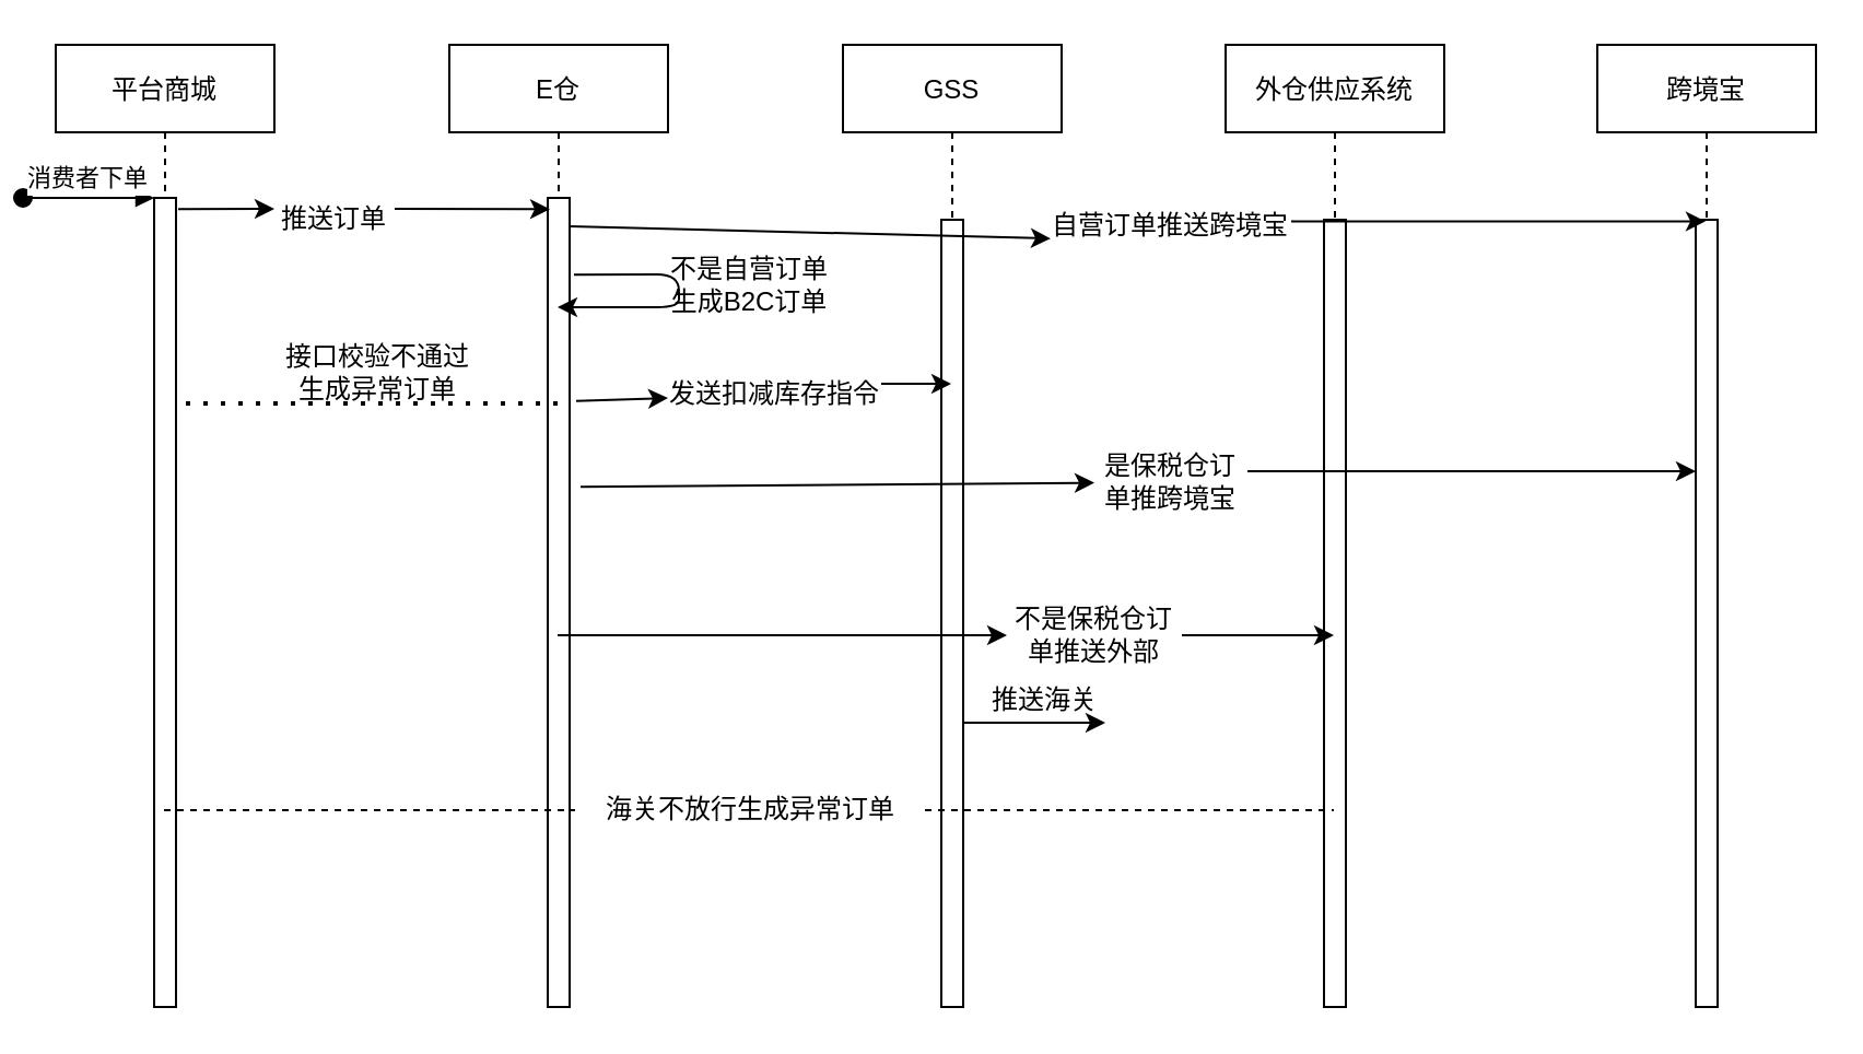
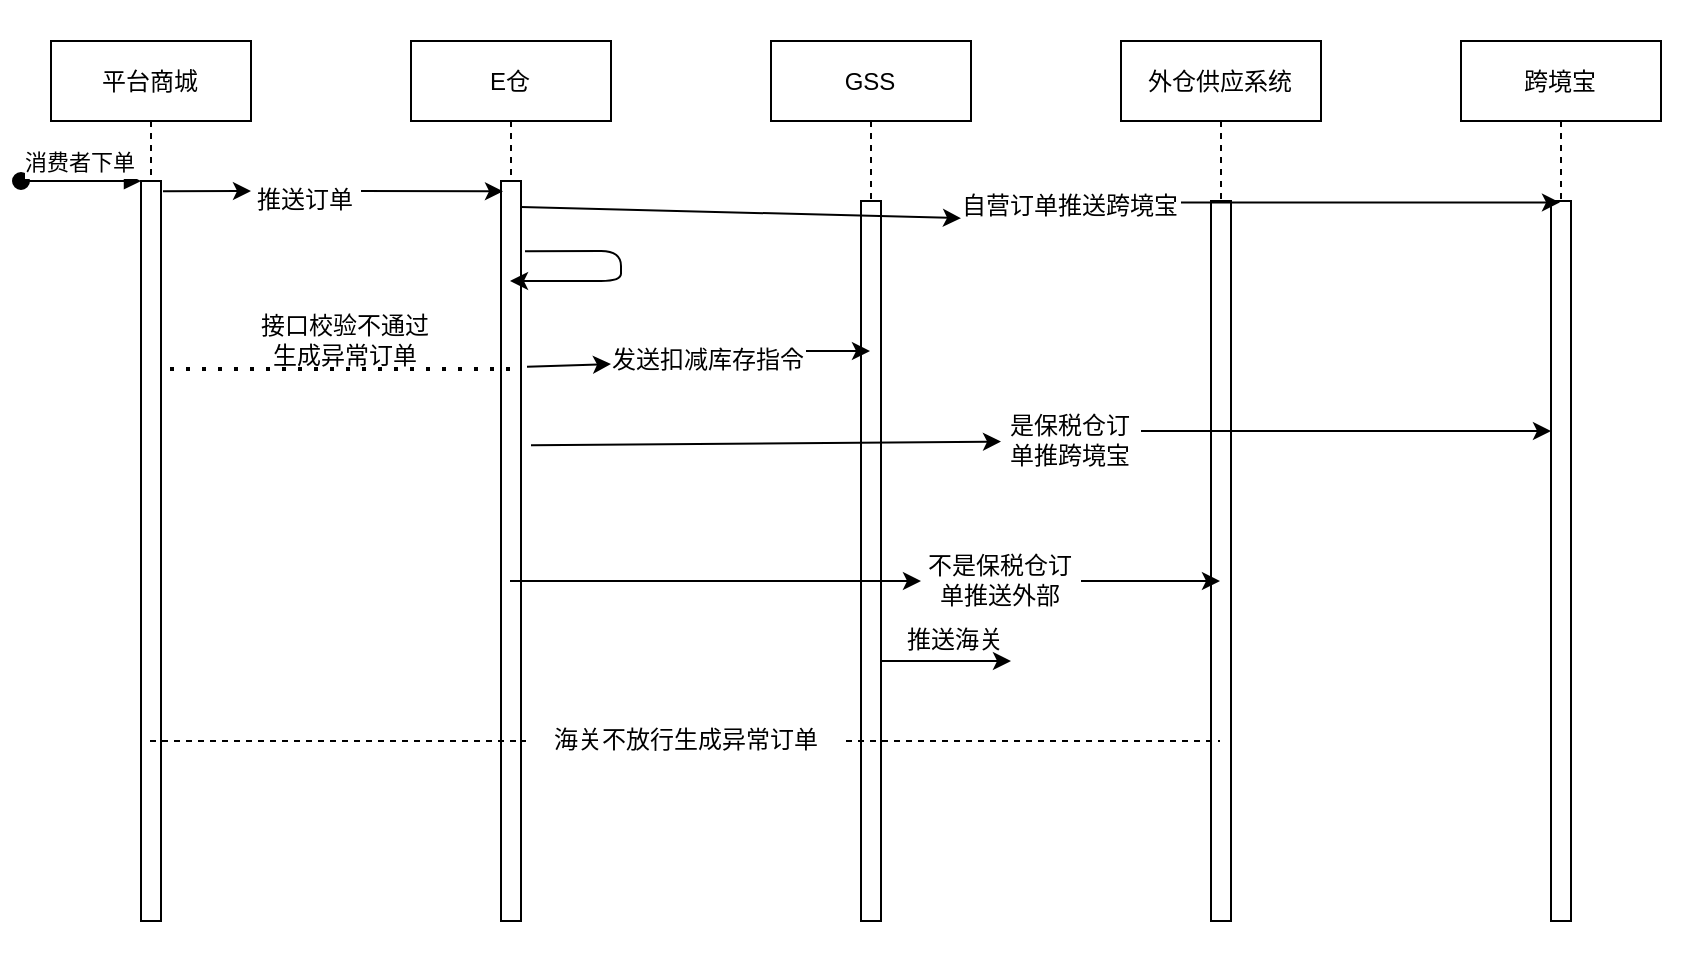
  <mxCell id="0" />
  <mxCell id="1" parent="0" />
  <mxCell id="2" value="平台商城" style="shape=umlLifeline;perimeter=lifelinePerimeter;container=1;collapsible=0;recursiveResize=0;rounded=0;shadow=0;strokeWidth=1;" parent="1" vertex="1"><mxGeometry x="20" y="20" width="100" height="440" as="geometry" /></mxCell>
  <mxCell id="3" value="" style="points=[];perimeter=orthogonalPerimeter;rounded=0;shadow=0;strokeWidth=1;" parent="2" vertex="1"><mxGeometry x="45" y="70" width="10" height="370" as="geometry" /></mxCell>
  <mxCell id="4" value="消费者下单" style="verticalAlign=bottom;startArrow=oval;endArrow=block;startSize=8;shadow=0;strokeWidth=1;" parent="2" target="3" edge="1"><mxGeometry relative="1" as="geometry"><mxPoint x="-15" y="70" as="sourcePoint" /><mxPoint x="25" y="70" as="targetPoint" /></mxGeometry></mxCell>
  <mxCell id="5" value=":Object" style="shape=umlLifeline;perimeter=lifelinePerimeter;container=1;collapsible=0;recursiveResize=0;rounded=0;shadow=0;strokeWidth=1;" parent="1" vertex="1"><mxGeometry x="200" y="20" width="100" height="300" as="geometry" /></mxCell>
  <mxCell id="6" value="" style="points=[];perimeter=orthogonalPerimeter;rounded=0;shadow=0;strokeWidth=1;" parent="5" vertex="1"><mxGeometry x="45" y="80" width="10" height="160" as="geometry" /></mxCell>
  <mxCell id="7" value="E仓" style="shape=umlLifeline;perimeter=lifelinePerimeter;container=1;collapsible=0;recursiveResize=0;rounded=0;shadow=0;strokeWidth=1;" vertex="1" parent="1"><mxGeometry x="200" y="20" width="100" height="300" as="geometry" /></mxCell>
  <mxCell id="8" value="" style="points=[];perimeter=orthogonalPerimeter;rounded=0;shadow=0;strokeWidth=1;" vertex="1" parent="7"><mxGeometry x="45" y="80" width="10" height="160" as="geometry" /></mxCell>
  <mxCell id="9" value="" style="points=[];perimeter=orthogonalPerimeter;rounded=0;shadow=0;strokeWidth=1;" vertex="1" parent="1"><mxGeometry x="245" y="90" width="10" height="370" as="geometry" /></mxCell>
  <mxCell id="10" value="GSS" style="shape=umlLifeline;perimeter=lifelinePerimeter;container=1;collapsible=0;recursiveResize=0;rounded=0;shadow=0;strokeWidth=1;" vertex="1" parent="1"><mxGeometry x="380" y="20" width="100" height="440" as="geometry" /></mxCell>
  <mxCell id="11" value="" style="points=[];perimeter=orthogonalPerimeter;rounded=0;shadow=0;strokeWidth=1;" vertex="1" parent="10"><mxGeometry x="45" y="80" width="10" height="360" as="geometry" /></mxCell>
  <mxCell id="12" value="GSS" style="shape=umlLifeline;perimeter=lifelinePerimeter;container=1;collapsible=0;recursiveResize=0;rounded=0;shadow=0;strokeWidth=1;" vertex="1" parent="1"><mxGeometry x="380" y="20" width="100" height="440" as="geometry" /></mxCell>
  <mxCell id="13" value="" style="points=[];perimeter=orthogonalPerimeter;rounded=0;shadow=0;strokeWidth=1;" vertex="1" parent="12"><mxGeometry x="45" y="80" width="10" height="360" as="geometry" /></mxCell>
  <mxCell id="14" value="外仓供应系统" style="shape=umlLifeline;perimeter=lifelinePerimeter;container=1;collapsible=0;recursiveResize=0;rounded=0;shadow=0;strokeWidth=1;" vertex="1" parent="1"><mxGeometry x="555" y="20" width="100" height="440" as="geometry" /></mxCell>
  <mxCell id="15" value="" style="points=[];perimeter=orthogonalPerimeter;rounded=0;shadow=0;strokeWidth=1;" vertex="1" parent="14"><mxGeometry x="45" y="80" width="10" height="360" as="geometry" /></mxCell>
  <mxCell id="16" value="" style="endArrow=classic;html=1;entryX=0.1;entryY=0.014;entryDx=0;entryDy=0;entryPerimeter=0;" edge="1" parent="1" target="9"><mxGeometry width="50" height="50" relative="1" as="geometry"><mxPoint x="175" y="95" as="sourcePoint" /><mxPoint x="485" y="310" as="targetPoint" /></mxGeometry></mxCell>
  <mxCell id="17" value="&lt;div&gt;推送订单&lt;/div&gt;" style="text;html=1;strokeColor=none;fillColor=none;align=center;verticalAlign=middle;whiteSpace=wrap;rounded=0;" vertex="1" parent="1"><mxGeometry x="120" y="90" width="55" height="20" as="geometry" /></mxCell>
  <mxCell id="18" value="" style="endArrow=classic;html=1;exitX=1.1;exitY=0.014;exitDx=0;exitDy=0;exitPerimeter=0;entryX=0;entryY=0.25;entryDx=0;entryDy=0;" edge="1" parent="1" source="3" target="17"><mxGeometry width="50" height="50" relative="1" as="geometry"><mxPoint x="76" y="95.18" as="sourcePoint" /><mxPoint x="246" y="95.18" as="targetPoint" /></mxGeometry></mxCell>
  <mxCell id="19" value="跨境宝" style="shape=umlLifeline;perimeter=lifelinePerimeter;container=1;collapsible=0;recursiveResize=0;rounded=0;shadow=0;strokeWidth=1;" vertex="1" parent="1"><mxGeometry x="725" y="20" width="100" height="440" as="geometry" /></mxCell>
  <mxCell id="20" value="" style="points=[];perimeter=orthogonalPerimeter;rounded=0;shadow=0;strokeWidth=1;" vertex="1" parent="19"><mxGeometry x="45" y="80" width="10" height="360" as="geometry" /></mxCell>
  <mxCell id="21" value="" style="endArrow=classic;html=1;exitX=1;exitY=0.035;exitDx=0;exitDy=0;exitPerimeter=0;" edge="1" parent="1" source="38" target="19"><mxGeometry width="50" height="50" relative="1" as="geometry"><mxPoint x="435" y="350" as="sourcePoint" /><mxPoint x="485" y="300" as="targetPoint" /></mxGeometry></mxCell>
  <mxCell id="22" value="" style="endArrow=classic;html=1;exitX=1.2;exitY=0.095;exitDx=0;exitDy=0;exitPerimeter=0;" edge="1" parent="1" source="9" target="7"><mxGeometry width="50" height="50" relative="1" as="geometry"><mxPoint x="435" y="350" as="sourcePoint" /><mxPoint x="325" y="150" as="targetPoint" /><Array as="points"><mxPoint x="305" y="125" /><mxPoint x="305" y="140" /></Array></mxGeometry></mxCell>
- <mxCell id="23" value="&lt;div&gt;不是自营订单生成B2C订单&lt;/div&gt;" style="text;html=1;strokeColor=none;fillColor=none;align=center;verticalAlign=middle;whiteSpace=wrap;rounded=0;" vertex="1" parent="1"><mxGeometry x="300" y="120" width="75" height="20" as="geometry" /></mxCell>
  <mxCell id="24" value="" style="endArrow=classic;html=1;exitX=1;exitY=0.25;exitDx=0;exitDy=0;" edge="1" parent="1" source="40" target="12"><mxGeometry width="50" height="50" relative="1" as="geometry"><mxPoint x="435" y="350" as="sourcePoint" /><mxPoint x="485" y="300" as="targetPoint" /></mxGeometry></mxCell>
  <mxCell id="25" value="" style="endArrow=classic;html=1;exitX=1;exitY=0.25;exitDx=0;exitDy=0;" edge="1" parent="1" source="34" target="20"><mxGeometry width="50" height="50" relative="1" as="geometry"><mxPoint x="435" y="350" as="sourcePoint" /><mxPoint x="485" y="300" as="targetPoint" /></mxGeometry></mxCell>
  <mxCell id="26" value="" style="endArrow=classic;html=1;" edge="1" parent="1" source="36" target="14"><mxGeometry width="50" height="50" relative="1" as="geometry"><mxPoint x="435" y="350" as="sourcePoint" /><mxPoint x="485" y="300" as="targetPoint" /><Array as="points"><mxPoint x="555" y="290" /></Array></mxGeometry></mxCell>
  <mxCell id="27" value="" style="endArrow=none;dashed=1;html=1;dashPattern=1 3;strokeWidth=2;entryX=1.1;entryY=0.254;entryDx=0;entryDy=0;entryPerimeter=0;" edge="1" parent="1" source="7" target="3"><mxGeometry width="50" height="50" relative="1" as="geometry"><mxPoint x="435" y="350" as="sourcePoint" /><mxPoint x="485" y="300" as="targetPoint" /></mxGeometry></mxCell>
  <mxCell id="28" value="&lt;div&gt;接口校验不通过生成异常订单&lt;/div&gt;" style="text;html=1;strokeColor=none;fillColor=none;align=center;verticalAlign=middle;whiteSpace=wrap;rounded=0;" vertex="1" parent="1"><mxGeometry x="120" y="160" width="95" height="20" as="geometry" /></mxCell>
  <mxCell id="29" value="" style="endArrow=none;dashed=1;html=1;" edge="1" parent="1" source="32" target="14"><mxGeometry width="50" height="50" relative="1" as="geometry"><mxPoint x="435" y="350" as="sourcePoint" /><mxPoint x="485" y="300" as="targetPoint" /></mxGeometry></mxCell>
  <mxCell id="30" value="" style="endArrow=classic;html=1;" edge="1" parent="1"><mxGeometry width="50" height="50" relative="1" as="geometry"><mxPoint x="435" y="330" as="sourcePoint" /><mxPoint x="500" y="330" as="targetPoint" /></mxGeometry></mxCell>
  <mxCell id="31" value="推送海关" style="text;html=1;strokeColor=none;fillColor=none;align=center;verticalAlign=middle;whiteSpace=wrap;rounded=0;" vertex="1" parent="1"><mxGeometry x="440" y="310" width="65" height="20" as="geometry" /></mxCell>
  <mxCell id="32" value="海关不放行生成异常订单" style="text;html=1;strokeColor=none;fillColor=none;align=center;verticalAlign=middle;whiteSpace=wrap;rounded=0;" vertex="1" parent="1"><mxGeometry x="257.5" y="360" width="160" height="20" as="geometry" /></mxCell>
  <mxCell id="33" value="" style="endArrow=none;dashed=1;html=1;entryX=0;entryY=0.5;entryDx=0;entryDy=0;" edge="1" parent="1" source="2" target="32"><mxGeometry width="50" height="50" relative="1" as="geometry"><mxPoint x="69.5" y="337.96" as="sourcePoint" /><mxPoint x="597" y="337.96" as="targetPoint" /></mxGeometry></mxCell>
  <mxCell id="34" value="&lt;div&gt;是保税仓订单推跨境宝&lt;/div&gt;" style="text;html=1;strokeColor=none;fillColor=none;align=center;verticalAlign=middle;whiteSpace=wrap;rounded=0;" vertex="1" parent="1"><mxGeometry x="495" y="210" width="70" height="20" as="geometry" /></mxCell>
  <mxCell id="35" value="" style="endArrow=classic;html=1;exitX=1.5;exitY=0.357;exitDx=0;exitDy=0;exitPerimeter=0;" edge="1" parent="1" source="9" target="34"><mxGeometry width="50" height="50" relative="1" as="geometry"><mxPoint x="260" y="222.09" as="sourcePoint" /><mxPoint x="770" y="222.09" as="targetPoint" /></mxGeometry></mxCell>
  <mxCell id="36" value="&lt;div&gt;不是保税仓订单推送外部&lt;/div&gt;" style="text;html=1;strokeColor=none;fillColor=none;align=center;verticalAlign=middle;whiteSpace=wrap;rounded=0;" vertex="1" parent="1"><mxGeometry x="455" y="280" width="80" height="20" as="geometry" /></mxCell>
  <mxCell id="37" value="" style="endArrow=classic;html=1;entryX=0;entryY=0.5;entryDx=0;entryDy=0;" edge="1" parent="1" source="7" target="36"><mxGeometry width="50" height="50" relative="1" as="geometry"><mxPoint x="249.5" y="290" as="sourcePoint" /><mxPoint x="604.5" y="290" as="targetPoint" /><Array as="points" /></mxGeometry></mxCell>
  <mxCell id="38" value="&lt;div&gt;自营订单推送跨境宝&lt;/div&gt;&lt;div&gt;&lt;br&gt;&lt;/div&gt;" style="text;html=1;strokeColor=none;fillColor=none;align=center;verticalAlign=middle;whiteSpace=wrap;rounded=0;" vertex="1" parent="1"><mxGeometry x="475" y="100" width="110" height="20" as="geometry" /></mxCell>
  <mxCell id="39" value="" style="endArrow=classic;html=1;exitX=1;exitY=0.035;exitDx=0;exitDy=0;exitPerimeter=0;" edge="1" parent="1" source="9" target="38"><mxGeometry width="50" height="50" relative="1" as="geometry"><mxPoint x="255" y="102.95" as="sourcePoint" /><mxPoint x="774.5" y="102.95" as="targetPoint" /></mxGeometry></mxCell>
  <mxCell id="40" value="&lt;div&gt;发送扣减库存指令&lt;/div&gt;" style="text;html=1;strokeColor=none;fillColor=none;align=center;verticalAlign=middle;whiteSpace=wrap;rounded=0;" vertex="1" parent="1"><mxGeometry x="300" y="170" width="97.5" height="20" as="geometry" /></mxCell>
  <mxCell id="41" value="" style="endArrow=classic;html=1;exitX=1.3;exitY=0.251;exitDx=0;exitDy=0;exitPerimeter=0;" edge="1" parent="1" source="9" target="40"><mxGeometry width="50" height="50" relative="1" as="geometry"><mxPoint x="258" y="182.87" as="sourcePoint" /><mxPoint x="429.5" y="182.87" as="targetPoint" /></mxGeometry></mxCell>
